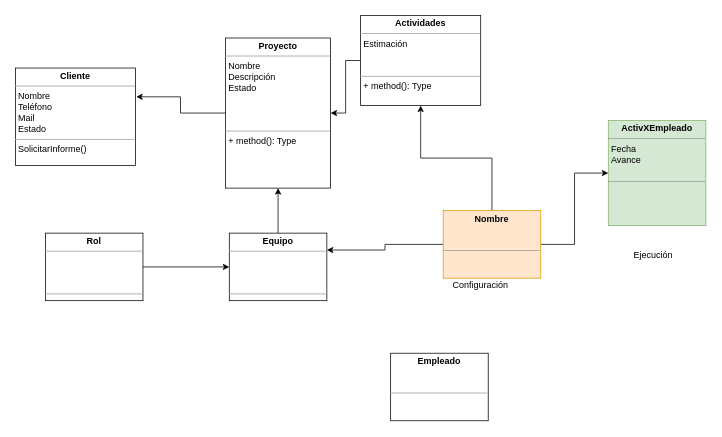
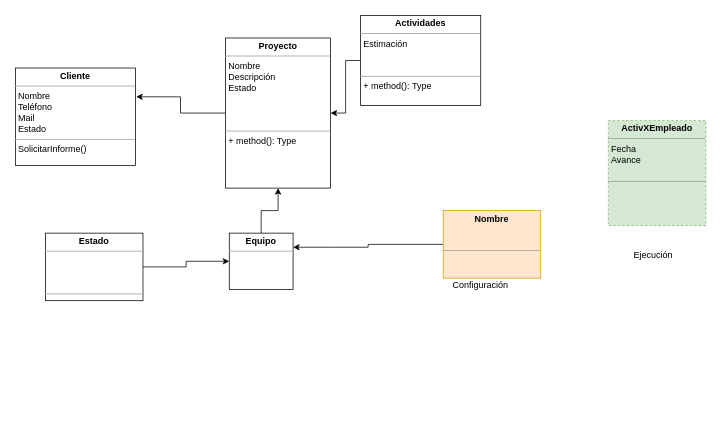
  <mxCell id="0" />
  <mxCell id="1" parent="0" />
  <mxCell id="2" value="&lt;p style=&quot;margin: 0px ; margin-top: 4px ; text-align: center&quot;&gt;&lt;b&gt;Cliente&lt;/b&gt;&lt;/p&gt;&lt;hr size=&quot;1&quot;&gt;&lt;p style=&quot;margin: 0px ; margin-left: 4px&quot;&gt;Nombre&lt;/p&gt;&lt;p style=&quot;margin: 0px ; margin-left: 4px&quot;&gt;Teléfono&lt;/p&gt;&lt;p style=&quot;margin: 0px ; margin-left: 4px&quot;&gt;Mail&lt;/p&gt;&lt;p style=&quot;margin: 0px ; margin-left: 4px&quot;&gt;Estado&lt;/p&gt;&lt;hr size=&quot;1&quot;&gt;&lt;p style=&quot;margin: 0px ; margin-left: 4px&quot;&gt;SolicitarInforme()&lt;/p&gt;" style="verticalAlign=top;align=left;overflow=fill;fontSize=12;fontFamily=Helvetica;html=1;" parent="1" vertex="1"><mxGeometry x="20" y="90" width="160" height="130" as="geometry" /></mxCell>
  <mxCell id="3" style="edgeStyle=orthogonalEdgeStyle;rounded=0;orthogonalLoop=1;jettySize=auto;html=1;entryX=1.006;entryY=0.295;entryDx=0;entryDy=0;entryPerimeter=0;" parent="1" source="4" target="2" edge="1"><mxGeometry relative="1" as="geometry" /></mxCell>
  <mxCell id="4" value="&lt;p style=&quot;margin: 0px ; margin-top: 4px ; text-align: center&quot;&gt;&lt;b&gt;Proyecto&lt;/b&gt;&lt;/p&gt;&lt;hr size=&quot;1&quot;&gt;&lt;p style=&quot;margin: 0px ; margin-left: 4px&quot;&gt;Nombre&lt;/p&gt;&lt;p style=&quot;margin: 0px ; margin-left: 4px&quot;&gt;Descripción&lt;/p&gt;&lt;p style=&quot;margin: 0px ; margin-left: 4px&quot;&gt;Estado&lt;/p&gt;&lt;p style=&quot;margin: 0px ; margin-left: 4px&quot;&gt;&lt;br&gt;&lt;/p&gt;&lt;p style=&quot;margin: 0px ; margin-left: 4px&quot;&gt;&lt;br&gt;&lt;/p&gt;&lt;p style=&quot;margin: 0px ; margin-left: 4px&quot;&gt;&lt;br&gt;&lt;/p&gt;&lt;hr size=&quot;1&quot;&gt;&lt;p style=&quot;margin: 0px ; margin-left: 4px&quot;&gt;+ method(): Type&lt;/p&gt;" style="verticalAlign=top;align=left;overflow=fill;fontSize=12;fontFamily=Helvetica;html=1;" parent="1" vertex="1"><mxGeometry x="300" y="50" width="140" height="200" as="geometry" /></mxCell>
- <mxCell id="5" value="&lt;p style=&quot;margin: 0px ; margin-top: 4px ; text-align: center&quot;&gt;&lt;b&gt;Empleado&lt;/b&gt;&lt;/p&gt;&lt;p style=&quot;margin: 0px ; margin-left: 4px&quot;&gt;&lt;br&gt;&lt;/p&gt;&lt;p style=&quot;margin: 0px ; margin-left: 4px&quot;&gt;&lt;br&gt;&lt;/p&gt;&lt;hr size=&quot;1&quot;&gt;&lt;p style=&quot;margin: 0px ; margin-left: 4px&quot;&gt;&lt;br&gt;&lt;/p&gt;" style="verticalAlign=top;align=left;overflow=fill;fontSize=12;fontFamily=Helvetica;html=1;" parent="1" vertex="1"><mxGeometry x="520" y="470" width="130" height="90" as="geometry" /></mxCell>
  <mxCell id="6" style="edgeStyle=orthogonalEdgeStyle;rounded=0;orthogonalLoop=1;jettySize=auto;html=1;" parent="1" source="7" target="4" edge="1"><mxGeometry relative="1" as="geometry" /></mxCell>
  <mxCell id="7" value="&lt;p style=&quot;margin: 0px ; margin-top: 4px ; text-align: center&quot;&gt;&lt;b&gt;Actividades&lt;/b&gt;&lt;/p&gt;&lt;hr size=&quot;1&quot;&gt;&lt;p style=&quot;margin: 0px ; margin-left: 4px&quot;&gt;Estimación&lt;/p&gt;&lt;p style=&quot;margin: 0px ; margin-left: 4px&quot;&gt;&lt;br&gt;&lt;/p&gt;&lt;p style=&quot;margin: 0px ; margin-left: 4px&quot;&gt;&lt;br&gt;&lt;/p&gt;&lt;hr size=&quot;1&quot;&gt;&lt;p style=&quot;margin: 0px ; margin-left: 4px&quot;&gt;+ method(): Type&lt;/p&gt;" style="verticalAlign=top;align=left;overflow=fill;fontSize=12;fontFamily=Helvetica;html=1;" parent="1" vertex="1"><mxGeometry x="480" y="20" width="160" height="120" as="geometry" /></mxCell>
- <mxCell id="8" value="&lt;p style=&quot;margin: 0px ; margin-top: 4px ; text-align: center&quot;&gt;&lt;b&gt;ActivXEmpleado&lt;/b&gt;&lt;/p&gt;&lt;hr size=&quot;1&quot;&gt;&lt;p style=&quot;margin: 0px ; margin-left: 4px&quot;&gt;Fecha&lt;br&gt;&lt;/p&gt;&lt;p style=&quot;margin: 0px ; margin-left: 4px&quot;&gt;Avance&lt;/p&gt;&lt;p style=&quot;margin: 0px ; margin-left: 4px&quot;&gt;&lt;br&gt;&lt;/p&gt;&lt;hr size=&quot;1&quot;&gt;&lt;p style=&quot;margin: 0px ; margin-left: 4px&quot;&gt;&lt;br&gt;&lt;/p&gt;" style="verticalAlign=top;align=left;overflow=fill;fontSize=12;fontFamily=Helvetica;html=1;fillColor=#d5e8d4;strokeColor=#82b366;" parent="1" vertex="1"><mxGeometry x="810" y="160" width="130" height="140" as="geometry" /></mxCell>
+ <mxCell id="8" value="&lt;p style=&quot;margin: 0px ; margin-top: 4px ; text-align: center&quot;&gt;&lt;b&gt;ActivXEmpleado&lt;/b&gt;&lt;/p&gt;&lt;hr size=&quot;1&quot;&gt;&lt;p style=&quot;margin: 0px ; margin-left: 4px&quot;&gt;Fecha&lt;br&gt;&lt;/p&gt;&lt;p style=&quot;margin: 0px ; margin-left: 4px&quot;&gt;Avance&lt;/p&gt;&lt;p style=&quot;margin: 0px ; margin-left: 4px&quot;&gt;&lt;br&gt;&lt;/p&gt;&lt;hr size=&quot;1&quot;&gt;&lt;p style=&quot;margin: 0px ; margin-left: 4px&quot;&gt;&lt;br&gt;&lt;/p&gt;" style="verticalAlign=top;align=left;overflow=fill;fontSize=12;fontFamily=Helvetica;html=1;fillColor=#d5e8d4;strokeColor=#82b366;dashed=1;" parent="1" vertex="1"><mxGeometry x="810" y="160" width="130" height="140" as="geometry" /></mxCell>
  <mxCell id="9" style="edgeStyle=orthogonalEdgeStyle;rounded=0;orthogonalLoop=1;jettySize=auto;html=1;exitX=1;exitY=0.5;exitDx=0;exitDy=0;entryX=0;entryY=0.5;entryDx=0;entryDy=0;" edge="1" parent="1" source="10" target="12"><mxGeometry relative="1" as="geometry" /></mxCell>
- <mxCell id="10" value="&lt;p style=&quot;margin: 0px ; margin-top: 4px ; text-align: center&quot;&gt;&lt;b&gt;Rol&lt;/b&gt;&lt;/p&gt;&lt;hr size=&quot;1&quot;&gt;&lt;p style=&quot;margin: 0px ; margin-left: 4px&quot;&gt;&lt;br&gt;&lt;/p&gt;&lt;p style=&quot;margin: 0px ; margin-left: 4px&quot;&gt;&lt;br&gt;&lt;/p&gt;&lt;p style=&quot;margin: 0px ; margin-left: 4px&quot;&gt;&lt;br&gt;&lt;/p&gt;&lt;hr size=&quot;1&quot;&gt;&lt;p style=&quot;margin: 0px ; margin-left: 4px&quot;&gt;&lt;br&gt;&lt;/p&gt;" style="verticalAlign=top;align=left;overflow=fill;fontSize=12;fontFamily=Helvetica;html=1;" vertex="1" parent="1"><mxGeometry x="60" y="310" width="130" height="90" as="geometry" /></mxCell>
+ <mxCell id="10" value="&lt;p style=&quot;margin: 0px ; margin-top: 4px ; text-align: center&quot;&gt;&lt;b&gt;Estado&lt;/b&gt;&lt;/p&gt;&lt;hr size=&quot;1&quot;&gt;&lt;p style=&quot;margin: 0px ; margin-left: 4px&quot;&gt;&lt;br&gt;&lt;/p&gt;&lt;p style=&quot;margin: 0px ; margin-left: 4px&quot;&gt;&lt;br&gt;&lt;/p&gt;&lt;p style=&quot;margin: 0px ; margin-left: 4px&quot;&gt;&lt;br&gt;&lt;/p&gt;&lt;hr size=&quot;1&quot;&gt;&lt;p style=&quot;margin: 0px ; margin-left: 4px&quot;&gt;&lt;br&gt;&lt;/p&gt;" style="verticalAlign=top;align=left;overflow=fill;fontSize=12;fontFamily=Helvetica;html=1;" vertex="1" parent="1"><mxGeometry x="60" y="310" width="130" height="90" as="geometry" /></mxCell>
  <mxCell id="11" style="edgeStyle=orthogonalEdgeStyle;rounded=0;orthogonalLoop=1;jettySize=auto;html=1;entryX=0.5;entryY=1;entryDx=0;entryDy=0;" edge="1" parent="1" source="12" target="4"><mxGeometry relative="1" as="geometry" /></mxCell>
- <mxCell id="12" value="&lt;p style=&quot;margin: 0px ; margin-top: 4px ; text-align: center&quot;&gt;&lt;b&gt;Equipo&lt;/b&gt;&lt;/p&gt;&lt;hr size=&quot;1&quot;&gt;&lt;p style=&quot;margin: 0px ; margin-left: 4px&quot;&gt;&lt;br&gt;&lt;/p&gt;&lt;p style=&quot;margin: 0px ; margin-left: 4px&quot;&gt;&lt;br&gt;&lt;/p&gt;&lt;p style=&quot;margin: 0px ; margin-left: 4px&quot;&gt;&lt;br&gt;&lt;/p&gt;&lt;hr size=&quot;1&quot;&gt;&lt;p style=&quot;margin: 0px ; margin-left: 4px&quot;&gt;&lt;br&gt;&lt;/p&gt;" style="verticalAlign=top;align=left;overflow=fill;fontSize=12;fontFamily=Helvetica;html=1;" vertex="1" parent="1"><mxGeometry x="305" y="310" width="130" height="90" as="geometry" /></mxCell>
- <mxCell id="13" style="edgeStyle=orthogonalEdgeStyle;rounded=0;orthogonalLoop=1;jettySize=auto;html=1;exitX=0.5;exitY=0;exitDx=0;exitDy=0;" edge="1" parent="1" source="16" target="7"><mxGeometry relative="1" as="geometry" /></mxCell>
+ <mxCell id="12" value="&lt;p style=&quot;margin: 0px ; margin-top: 4px ; text-align: center&quot;&gt;&lt;b&gt;Equipo&lt;/b&gt;&lt;/p&gt;&lt;hr size=&quot;1&quot;&gt;&lt;p style=&quot;margin: 0px ; margin-left: 4px&quot;&gt;&lt;br&gt;&lt;/p&gt;&lt;p style=&quot;margin: 0px ; margin-left: 4px&quot;&gt;&lt;br&gt;&lt;/p&gt;&lt;p style=&quot;margin: 0px ; margin-left: 4px&quot;&gt;&lt;br&gt;&lt;/p&gt;&lt;hr size=&quot;1&quot;&gt;&lt;p style=&quot;margin: 0px ; margin-left: 4px&quot;&gt;&lt;br&gt;&lt;/p&gt;" style="verticalAlign=top;align=left;overflow=fill;fontSize=12;fontFamily=Helvetica;html=1;" vertex="1" parent="1"><mxGeometry x="305" y="310" width="85" height="75" as="geometry" /></mxCell>
  <mxCell id="14" style="edgeStyle=orthogonalEdgeStyle;rounded=0;orthogonalLoop=1;jettySize=auto;html=1;exitX=0;exitY=0.5;exitDx=0;exitDy=0;entryX=1;entryY=0.25;entryDx=0;entryDy=0;" edge="1" parent="1" source="16" target="12"><mxGeometry relative="1" as="geometry" /></mxCell>
- <mxCell id="15" style="edgeStyle=orthogonalEdgeStyle;rounded=0;orthogonalLoop=1;jettySize=auto;html=1;" edge="1" parent="1" source="16" target="8"><mxGeometry relative="1" as="geometry" /></mxCell>
  <mxCell id="16" value="&lt;p style=&quot;margin: 0px ; margin-top: 4px ; text-align: center&quot;&gt;&lt;b&gt;Nombre&lt;/b&gt;&lt;/p&gt;&lt;p style=&quot;margin: 0px ; margin-left: 4px&quot;&gt;&lt;br&gt;&lt;/p&gt;&lt;p style=&quot;margin: 0px ; margin-left: 4px&quot;&gt;&lt;br&gt;&lt;/p&gt;&lt;hr size=&quot;1&quot;&gt;&lt;p style=&quot;margin: 0px ; margin-left: 4px&quot;&gt;&lt;br&gt;&lt;/p&gt;" style="verticalAlign=top;align=left;overflow=fill;fontSize=12;fontFamily=Helvetica;html=1;fillColor=#ffe6cc;strokeColor=#d79b00;" vertex="1" parent="1"><mxGeometry x="590" y="280" width="130" height="90" as="geometry" /></mxCell>
  <mxCell id="17" value="Configuración" style="text;html=1;strokeColor=none;fillColor=none;align=center;verticalAlign=middle;whiteSpace=wrap;rounded=0;" vertex="1" parent="1"><mxGeometry x="620" y="370" width="40" height="20" as="geometry" /></mxCell>
  <mxCell id="18" value="Ejecución" style="text;html=1;strokeColor=none;fillColor=none;align=center;verticalAlign=middle;whiteSpace=wrap;rounded=0;" vertex="1" parent="1"><mxGeometry x="850" y="330" width="40" height="20" as="geometry" /></mxCell>
